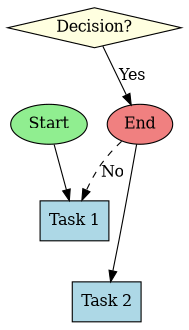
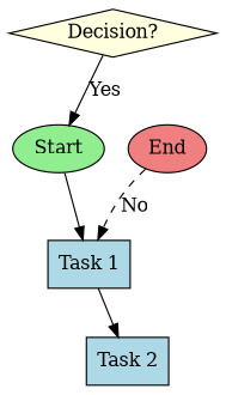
  digraph {
    rankdir=TB
    node [fillcolor=lightblue shape=ellipse style=filled]
    n1 [fillcolor=lightgreen label=Start]
    n2 [label="Task 1" shape=box]
    n3 [label="Task 2" shape=box]
    n4 [fillcolor=lightyellow label="Decision?" shape=diamond]
    n5 [fillcolor=lightcoral label=End]
    n1 -> n2
-   n5 -> n3
-   n4 -> n5 [label=Yes]
+   n2 -> n3
+   n4 -> n1 [label=Yes]
    n5 -> n2 [label=No style=dashed]
  }
